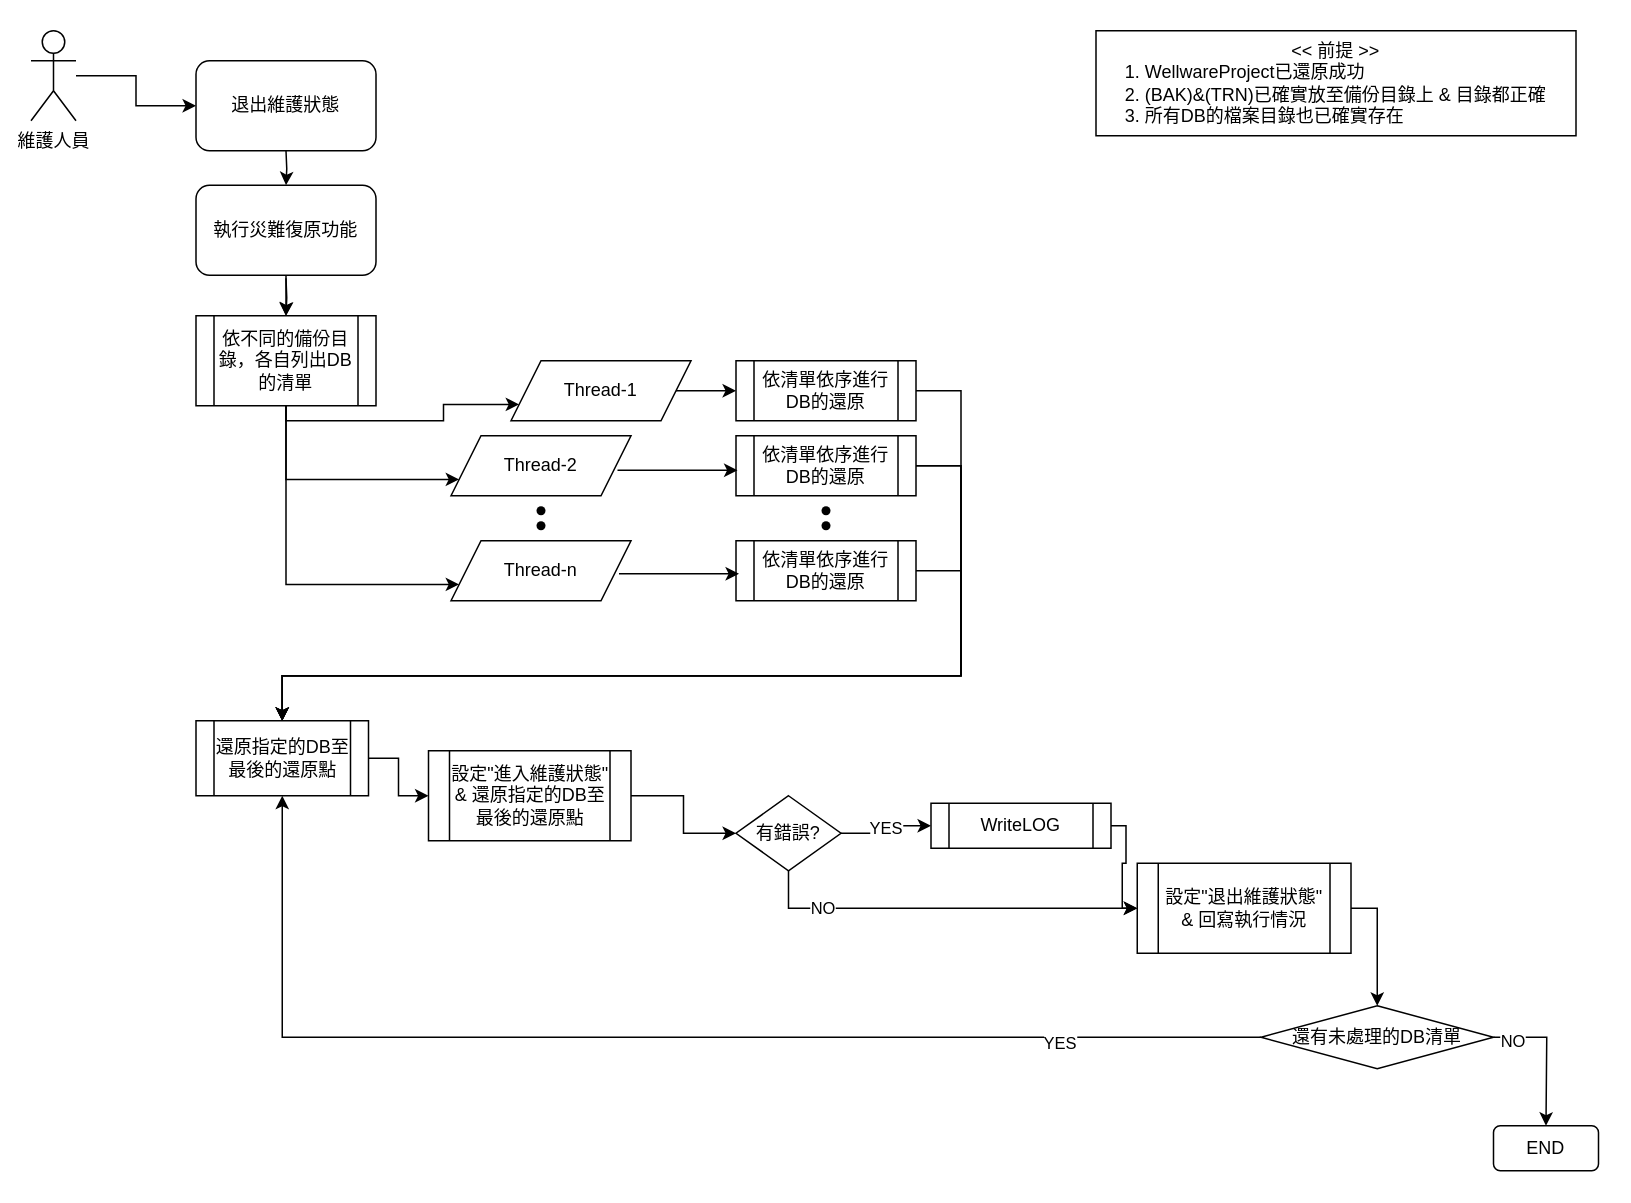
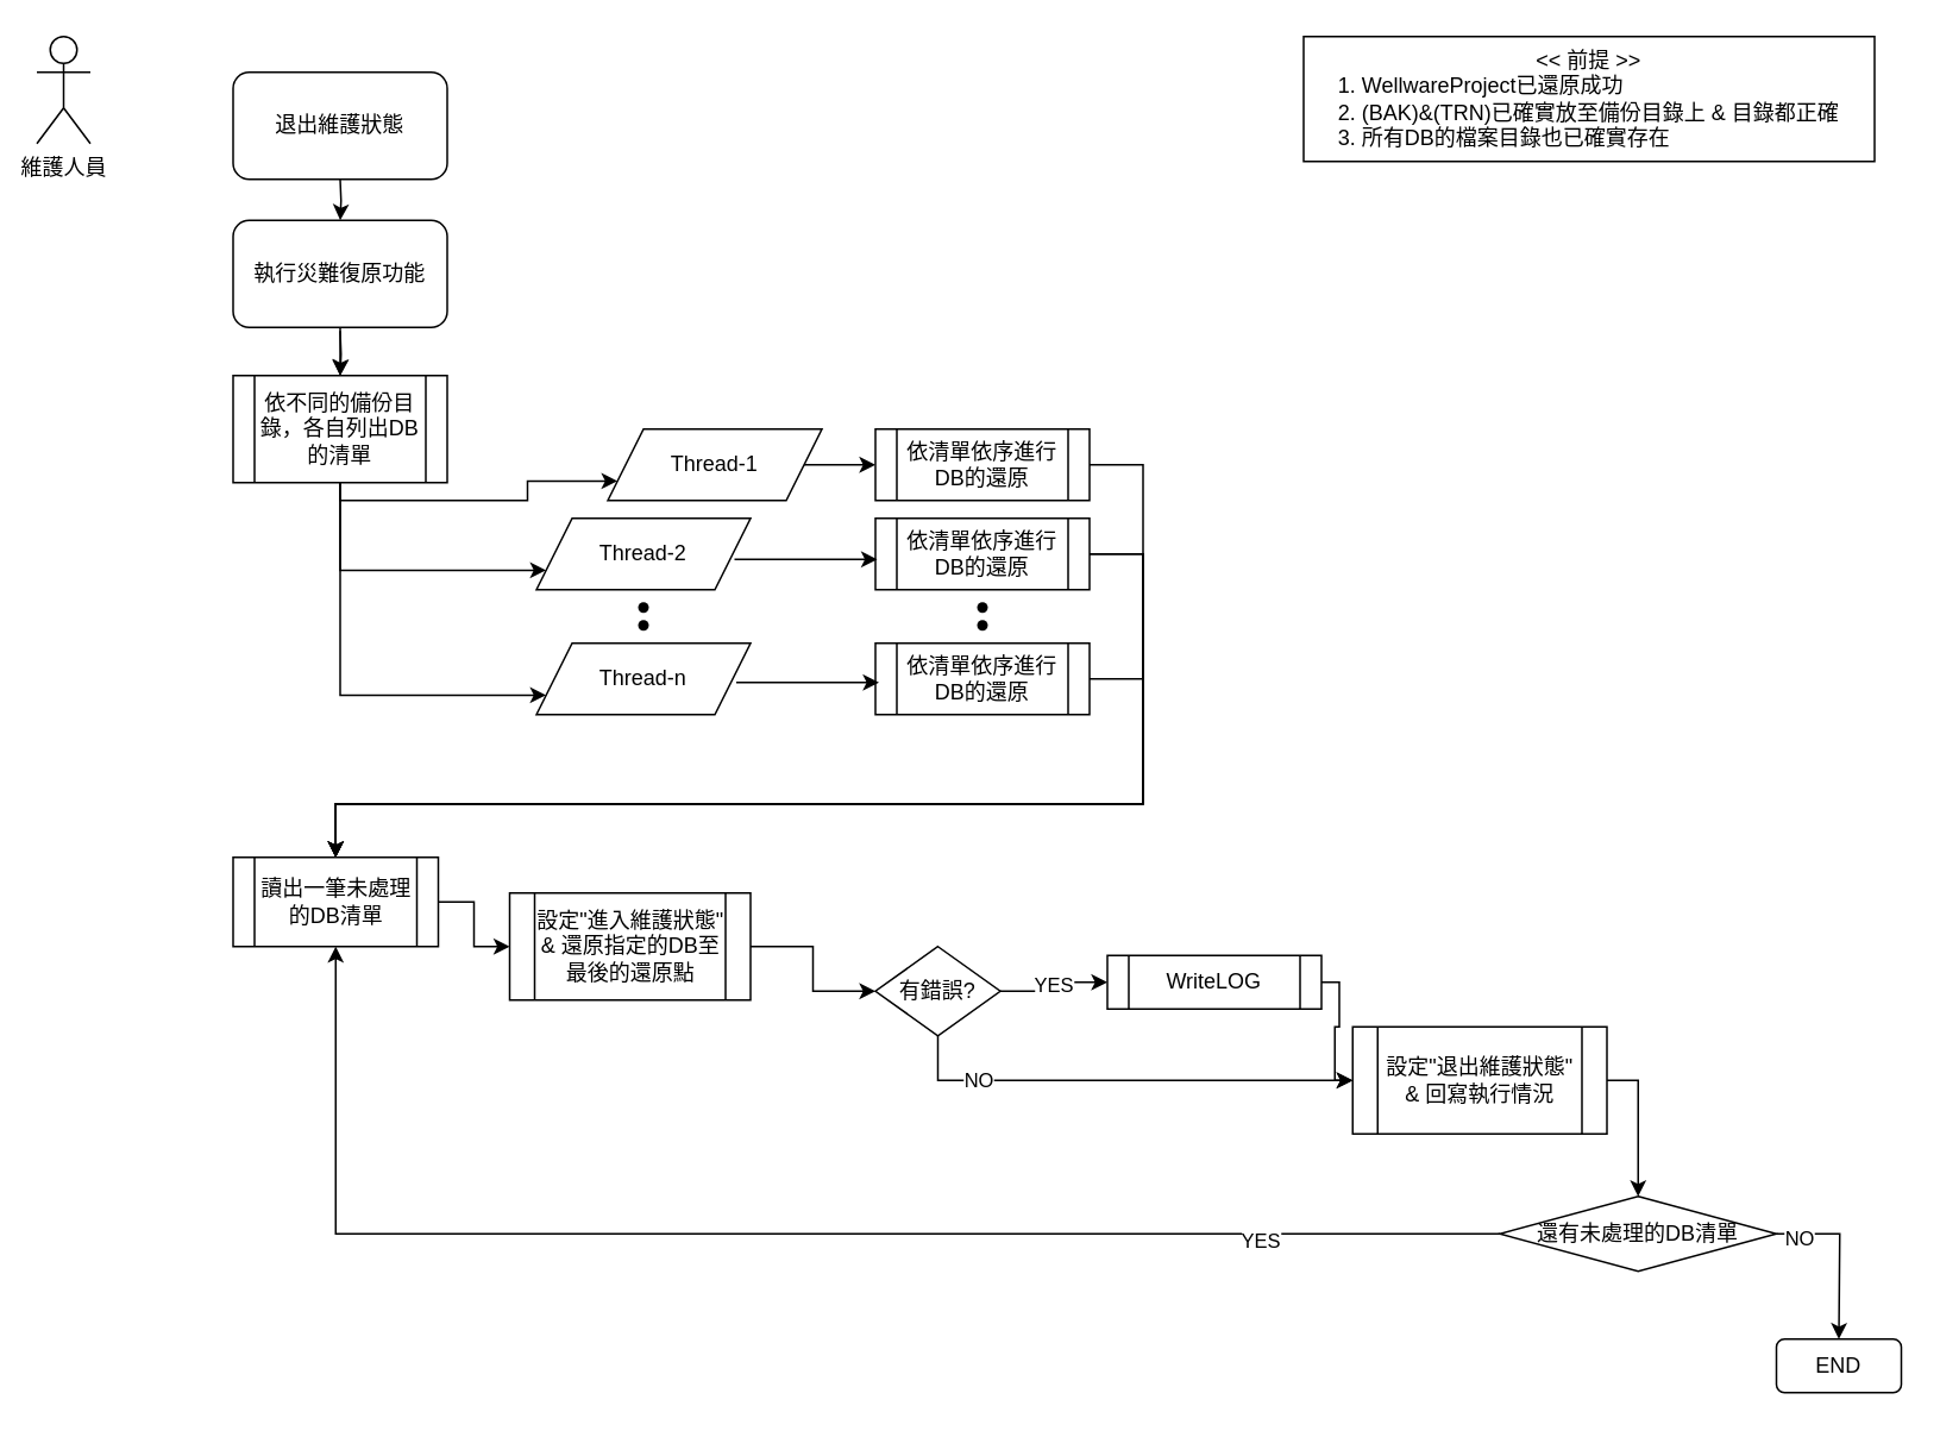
  <mxCell id="0" />
  <mxCell id="1" parent="0" />
  <mxCell id="2" value="維護人員" style="shape=umlActor;verticalLabelPosition=bottom;verticalAlign=top;html=1;outlineConnect=0;" parent="1" vertex="1"><mxGeometry x="20" y="20" width="30" height="60" as="geometry" /></mxCell>
  <mxCell id="3" value="退出維護狀態" style="rounded=1;whiteSpace=wrap;html=1;" parent="1" vertex="1"><mxGeometry x="130" y="40" width="120" height="60" as="geometry" /></mxCell>
  <mxCell id="4" value="" style="edgeStyle=orthogonalEdgeStyle;rounded=0;orthogonalLoop=1;jettySize=auto;html=1;" parent="1" source="5" target="6" edge="1"><mxGeometry relative="1" as="geometry" /></mxCell>
  <mxCell id="5" value="執行災難復原功能" style="rounded=1;whiteSpace=wrap;html=1;" parent="1" vertex="1"><mxGeometry x="130" y="123" width="120" height="60" as="geometry" /></mxCell>
  <mxCell id="6" value="依不同的備份目錄，各自列出DB的清單" style="shape=process;whiteSpace=wrap;html=1;backgroundOutline=1;" parent="1" vertex="1"><mxGeometry x="130" y="210" width="120" height="60" as="geometry" /></mxCell>
  <mxCell id="7" value="Thread-1" style="shape=parallelogram;perimeter=parallelogramPerimeter;whiteSpace=wrap;html=1;fixedSize=1;" parent="1" vertex="1"><mxGeometry x="340" y="240" width="120" height="40" as="geometry" /></mxCell>
  <mxCell id="8" value="Thread-2" style="shape=parallelogram;perimeter=parallelogramPerimeter;whiteSpace=wrap;html=1;fixedSize=1;" parent="1" vertex="1"><mxGeometry x="300" y="290" width="120" height="40" as="geometry" /></mxCell>
  <mxCell id="9" value="Thread-n" style="shape=parallelogram;perimeter=parallelogramPerimeter;whiteSpace=wrap;html=1;fixedSize=1;" parent="1" vertex="1"><mxGeometry x="300" y="360" width="120" height="40" as="geometry" /></mxCell>
  <mxCell id="10" value="依清單依序進行DB的還原" style="shape=process;whiteSpace=wrap;html=1;backgroundOutline=1;" parent="1" vertex="1"><mxGeometry x="490" y="240" width="120" height="40" as="geometry" /></mxCell>
  <mxCell id="11" value="依清單依序進行DB的還原" style="shape=process;whiteSpace=wrap;html=1;backgroundOutline=1;" parent="1" vertex="1"><mxGeometry x="490" y="290" width="120" height="40" as="geometry" /></mxCell>
  <mxCell id="12" value="依清單依序進行DB的還原" style="shape=process;whiteSpace=wrap;html=1;backgroundOutline=1;" parent="1" vertex="1"><mxGeometry x="490" y="360" width="120" height="40" as="geometry" /></mxCell>
  <mxCell id="13" value="" style="endArrow=classic;html=1;rounded=0;edgeStyle=orthogonalEdgeStyle;exitX=0.5;exitY=1;exitDx=0;exitDy=0;entryX=0.5;entryY=0;entryDx=0;entryDy=0;" parent="1" target="5" edge="1"><mxGeometry width="50" height="50" relative="1" as="geometry"><mxPoint x="190" y="100" as="sourcePoint" /><mxPoint x="190" y="130" as="targetPoint" /></mxGeometry></mxCell>
  <mxCell id="14" value="" style="endArrow=classic;html=1;rounded=0;edgeStyle=orthogonalEdgeStyle;exitX=0.5;exitY=1;exitDx=0;exitDy=0;entryX=0.5;entryY=0;entryDx=0;entryDy=0;" parent="1" target="6" edge="1"><mxGeometry width="50" height="50" relative="1" as="geometry"><mxPoint x="190" y="185" as="sourcePoint" /><mxPoint x="190" y="215" as="targetPoint" /></mxGeometry></mxCell>
  <mxCell id="15" value="" style="endArrow=classic;html=1;rounded=0;edgeStyle=orthogonalEdgeStyle;exitX=0.5;exitY=1;exitDx=0;exitDy=0;entryX=0;entryY=0.75;entryDx=0;entryDy=0;" parent="1" source="6" target="7" edge="1"><mxGeometry width="50" height="50" relative="1" as="geometry"><mxPoint x="500" y="440" as="sourcePoint" /><mxPoint x="550" y="390" as="targetPoint" /></mxGeometry></mxCell>
  <mxCell id="16" value="" style="endArrow=classic;html=1;rounded=0;edgeStyle=orthogonalEdgeStyle;exitX=0.5;exitY=1;exitDx=0;exitDy=0;entryX=0;entryY=0.75;entryDx=0;entryDy=0;" parent="1" source="6" target="8" edge="1"><mxGeometry width="50" height="50" relative="1" as="geometry"><mxPoint x="500" y="440" as="sourcePoint" /><mxPoint x="550" y="390" as="targetPoint" /><Array as="points"><mxPoint x="190" y="319" /></Array></mxGeometry></mxCell>
  <mxCell id="17" value="" style="endArrow=classic;html=1;rounded=0;edgeStyle=orthogonalEdgeStyle;entryX=0;entryY=0.75;entryDx=0;entryDy=0;" parent="1" target="9" edge="1"><mxGeometry relative="1" as="geometry"><mxPoint x="190" y="270" as="sourcePoint" /><mxPoint x="580" y="420" as="targetPoint" /><Array as="points"><mxPoint x="190" y="389" /></Array></mxGeometry></mxCell>
  <mxCell id="18" value="" style="endArrow=classic;html=1;rounded=0;edgeStyle=orthogonalEdgeStyle;entryX=0;entryY=0.5;entryDx=0;entryDy=0;" parent="1" source="7" target="10" edge="1"><mxGeometry width="50" height="50" relative="1" as="geometry"><mxPoint x="500" y="440" as="sourcePoint" /><mxPoint x="550" y="390" as="targetPoint" /></mxGeometry></mxCell>
  <mxCell id="19" value="" style="endArrow=classic;html=1;rounded=0;edgeStyle=orthogonalEdgeStyle;entryX=0;entryY=0.5;entryDx=0;entryDy=0;" parent="1" edge="1"><mxGeometry width="50" height="50" relative="1" as="geometry"><mxPoint x="411" y="313" as="sourcePoint" /><mxPoint x="491" y="313" as="targetPoint" /></mxGeometry></mxCell>
  <mxCell id="20" value="" style="endArrow=classic;html=1;rounded=0;edgeStyle=orthogonalEdgeStyle;entryX=0;entryY=0.5;entryDx=0;entryDy=0;" parent="1" edge="1"><mxGeometry width="50" height="50" relative="1" as="geometry"><mxPoint x="412" y="382" as="sourcePoint" /><mxPoint x="492" y="382" as="targetPoint" /></mxGeometry></mxCell>
- <mxCell id="21" value="" style="endArrow=classic;html=1;rounded=0;edgeStyle=orthogonalEdgeStyle;entryX=0;entryY=0.5;entryDx=0;entryDy=0;" parent="1" source="2" target="3" edge="1"><mxGeometry width="50" height="50" relative="1" as="geometry"><mxPoint x="500" y="440" as="sourcePoint" /><mxPoint x="550" y="390" as="targetPoint" /></mxGeometry></mxCell>
  <mxCell id="22" value="" style="group" parent="1" vertex="1" connectable="0"><mxGeometry x="340" y="320" width="40" height="50" as="geometry" /></mxCell>
  <mxCell id="23" value="" style="shape=waypoint;sketch=0;fillStyle=solid;size=6;pointerEvents=1;points=[];fillColor=none;resizable=0;rotatable=0;perimeter=centerPerimeter;snapToPoint=1;" parent="22" vertex="1"><mxGeometry width="40" height="40" as="geometry" /></mxCell>
  <mxCell id="24" value="" style="shape=waypoint;sketch=0;fillStyle=solid;size=6;pointerEvents=1;points=[];fillColor=none;resizable=0;rotatable=0;perimeter=centerPerimeter;snapToPoint=1;" parent="22" vertex="1"><mxGeometry y="10" width="40" height="40" as="geometry" /></mxCell>
  <mxCell id="25" value="" style="group" parent="1" vertex="1" connectable="0"><mxGeometry x="530" y="320" width="40" height="50" as="geometry" /></mxCell>
  <mxCell id="26" value="" style="shape=waypoint;sketch=0;fillStyle=solid;size=6;pointerEvents=1;points=[];fillColor=none;resizable=0;rotatable=0;perimeter=centerPerimeter;snapToPoint=1;" parent="25" vertex="1"><mxGeometry width="40" height="40" as="geometry" /></mxCell>
  <mxCell id="27" value="" style="shape=waypoint;sketch=0;fillStyle=solid;size=6;pointerEvents=1;points=[];fillColor=none;resizable=0;rotatable=0;perimeter=centerPerimeter;snapToPoint=1;" parent="25" vertex="1"><mxGeometry y="10" width="40" height="40" as="geometry" /></mxCell>
  <mxCell id="28" value="END" style="rounded=1;whiteSpace=wrap;html=1;" parent="1" vertex="1"><mxGeometry x="995" y="750" width="70" height="30" as="geometry" /></mxCell>
- <mxCell id="29" value="還原指定的DB至最後的還原點" style="shape=process;whiteSpace=wrap;html=1;backgroundOutline=1;" parent="1" vertex="1"><mxGeometry x="130" y="480" width="115" height="50" as="geometry" /></mxCell>
+ <mxCell id="29" value="讀出一筆未處理的DB清單" style="shape=process;whiteSpace=wrap;html=1;backgroundOutline=1;" parent="1" vertex="1"><mxGeometry x="130" y="480" width="115" height="50" as="geometry" /></mxCell>
  <mxCell id="30" value="設定&quot;進入維護狀態&quot; &lt;br&gt;&amp;amp;&amp;nbsp;還原指定的DB至最後的還原點" style="shape=process;whiteSpace=wrap;html=1;backgroundOutline=1;" parent="1" vertex="1"><mxGeometry x="285" y="500" width="135" height="60" as="geometry" /></mxCell>
  <mxCell id="31" value="" style="endArrow=classic;html=1;rounded=0;edgeStyle=orthogonalEdgeStyle;exitX=1;exitY=0.5;exitDx=0;exitDy=0;entryX=0;entryY=0.5;entryDx=0;entryDy=0;" parent="1" source="29" target="30" edge="1"><mxGeometry width="50" height="50" relative="1" as="geometry"><mxPoint x="350" y="679" as="sourcePoint" /><mxPoint x="467.5" y="684" as="targetPoint" /></mxGeometry></mxCell>
  <mxCell id="32" value="有錯誤?" style="rhombus;whiteSpace=wrap;html=1;" parent="1" vertex="1"><mxGeometry x="490" y="530" width="70" height="50" as="geometry" /></mxCell>
  <mxCell id="33" value="" style="endArrow=classic;html=1;rounded=0;edgeStyle=orthogonalEdgeStyle;exitX=1;exitY=0.5;exitDx=0;exitDy=0;entryX=0;entryY=0.5;entryDx=0;entryDy=0;" parent="1" source="30" target="32" edge="1"><mxGeometry width="50" height="50" relative="1" as="geometry"><mxPoint x="482.5" y="685" as="sourcePoint" /><mxPoint x="182.5" y="657" as="targetPoint" /></mxGeometry></mxCell>
  <mxCell id="34" value="YES" style="endArrow=classic;html=1;rounded=0;edgeStyle=orthogonalEdgeStyle;exitX=1;exitY=0.5;exitDx=0;exitDy=0;entryX=0;entryY=0.5;entryDx=0;entryDy=0;" parent="1" source="32" target="36" edge="1"><mxGeometry width="50" height="50" relative="1" as="geometry"><mxPoint x="132.5" y="707" as="sourcePoint" /><mxPoint x="622.5" y="684" as="targetPoint" /></mxGeometry></mxCell>
  <mxCell id="35" style="edgeStyle=orthogonalEdgeStyle;rounded=0;orthogonalLoop=1;jettySize=auto;html=1;exitX=1;exitY=0.5;exitDx=0;exitDy=0;entryX=0.5;entryY=0;entryDx=0;entryDy=0;" parent="1" source="42" target="41" edge="1"><mxGeometry relative="1" as="geometry"><Array as="points"><mxPoint x="918" y="605" /></Array></mxGeometry></mxCell>
  <mxCell id="36" value="WriteLOG" style="shape=process;whiteSpace=wrap;html=1;backgroundOutline=1;" parent="1" vertex="1"><mxGeometry x="620" y="535" width="120" height="30" as="geometry" /></mxCell>
  <mxCell id="37" style="edgeStyle=orthogonalEdgeStyle;rounded=0;orthogonalLoop=1;jettySize=auto;html=1;exitX=0;exitY=0.5;exitDx=0;exitDy=0;entryX=0.5;entryY=1;entryDx=0;entryDy=0;" parent="1" source="41" target="29" edge="1"><mxGeometry relative="1" as="geometry" /></mxCell>
  <mxCell id="38" value="YES" style="edgeLabel;html=1;align=center;verticalAlign=middle;resizable=0;points=[];" parent="37" vertex="1" connectable="0"><mxGeometry x="-0.668" y="3" relative="1" as="geometry"><mxPoint as="offset" /></mxGeometry></mxCell>
  <mxCell id="39" style="edgeStyle=orthogonalEdgeStyle;rounded=0;orthogonalLoop=1;jettySize=auto;html=1;exitX=1;exitY=0.5;exitDx=0;exitDy=0;" parent="1" source="41" edge="1"><mxGeometry relative="1" as="geometry"><mxPoint x="1030" y="750" as="targetPoint" /></mxGeometry></mxCell>
  <mxCell id="40" value="NO" style="edgeLabel;html=1;align=center;verticalAlign=middle;resizable=0;points=[];" parent="39" vertex="1" connectable="0"><mxGeometry x="-0.75" y="-2" relative="1" as="geometry"><mxPoint as="offset" /></mxGeometry></mxCell>
  <mxCell id="41" value="還有未處理的DB清單" style="rhombus;whiteSpace=wrap;html=1;" parent="1" vertex="1"><mxGeometry x="840" y="670" width="155" height="42" as="geometry" /></mxCell>
  <mxCell id="42" value="設定&quot;退出維護狀態&quot;&lt;br&gt;&amp;amp; 回寫執行情況" style="shape=process;whiteSpace=wrap;html=1;backgroundOutline=1;" parent="1" vertex="1"><mxGeometry x="757.5" y="575" width="142.5" height="60" as="geometry" /></mxCell>
  <mxCell id="43" value="" style="endArrow=classic;html=1;rounded=0;edgeStyle=orthogonalEdgeStyle;exitX=1;exitY=0.5;exitDx=0;exitDy=0;entryX=0;entryY=0.5;entryDx=0;entryDy=0;" parent="1" source="36" target="42" edge="1"><mxGeometry width="50" height="50" relative="1" as="geometry"><mxPoint x="417.5" y="454" as="sourcePoint" /><mxPoint x="467.5" y="404" as="targetPoint" /></mxGeometry></mxCell>
  <mxCell id="44" value="" style="endArrow=classic;html=1;rounded=0;edgeStyle=orthogonalEdgeStyle;entryX=0;entryY=0.5;entryDx=0;entryDy=0;" parent="1" target="42" edge="1"><mxGeometry width="50" height="50" relative="1" as="geometry"><mxPoint x="525" y="580" as="sourcePoint" /><mxPoint x="567.5" y="584" as="targetPoint" /><Array as="points"><mxPoint x="525" y="605" /></Array></mxGeometry></mxCell>
  <mxCell id="45" value="NO" style="edgeLabel;html=1;align=center;verticalAlign=middle;resizable=0;points=[];" parent="44" vertex="1" connectable="0"><mxGeometry x="-0.632" y="1" relative="1" as="geometry"><mxPoint as="offset" /></mxGeometry></mxCell>
  <mxCell id="46" value="" style="edgeStyle=orthogonalEdgeStyle;rounded=0;orthogonalLoop=1;jettySize=auto;html=1;exitX=1;exitY=0.5;exitDx=0;exitDy=0;entryX=0.5;entryY=0;entryDx=0;entryDy=0;" parent="1" source="12" target="29" edge="1"><mxGeometry x="-1" y="93" relative="1" as="geometry"><mxPoint x="199.5" y="452" as="sourcePoint" /><Array as="points"><mxPoint x="640" y="380" /><mxPoint x="640" y="450" /><mxPoint x="188" y="450" /></Array><mxPoint x="199.5" y="472" as="targetPoint" /><mxPoint x="-72" y="-91" as="offset" /></mxGeometry></mxCell>
  <mxCell id="47" value="" style="edgeStyle=orthogonalEdgeStyle;rounded=0;orthogonalLoop=1;jettySize=auto;html=1;exitX=1;exitY=0.5;exitDx=0;exitDy=0;entryX=0.5;entryY=0;entryDx=0;entryDy=0;" parent="1" source="11" target="29" edge="1"><mxGeometry x="-1" y="93" relative="1" as="geometry"><mxPoint x="620" y="390" as="sourcePoint" /><Array as="points"><mxPoint x="640" y="310" /><mxPoint x="640" y="450" /><mxPoint x="188" y="450" /></Array><mxPoint x="197.5" y="490" as="targetPoint" /><mxPoint x="-72" y="-91" as="offset" /></mxGeometry></mxCell>
  <mxCell id="48" value="" style="edgeStyle=orthogonalEdgeStyle;rounded=0;orthogonalLoop=1;jettySize=auto;html=1;exitX=1;exitY=0.5;exitDx=0;exitDy=0;entryX=0.5;entryY=0;entryDx=0;entryDy=0;" parent="1" source="10" target="29" edge="1"><mxGeometry x="-1" y="93" relative="1" as="geometry"><mxPoint x="620" y="320" as="sourcePoint" /><Array as="points"><mxPoint x="640" y="260" /><mxPoint x="640" y="450" /><mxPoint x="188" y="450" /></Array><mxPoint x="197.5" y="490" as="targetPoint" /><mxPoint x="-72" y="-91" as="offset" /></mxGeometry></mxCell>
  <mxCell id="49" value="&amp;lt;&amp;lt; 前提 &amp;gt;&amp;gt;&lt;br&gt;&lt;div style=&quot;text-align: left&quot;&gt;&lt;span&gt;1. WellwareProject已還原成功&lt;/span&gt;&lt;/div&gt;&lt;div style=&quot;text-align: left&quot;&gt;&lt;span&gt;2. (BAK)&amp;amp;(TRN)已確實放至備份目錄上 &amp;amp; 目錄都正確&lt;/span&gt;&lt;/div&gt;&lt;div style=&quot;text-align: left&quot;&gt;&lt;span&gt;3. 所有DB的檔案目錄也已確實存在&lt;/span&gt;&lt;/div&gt;" style="rounded=0;whiteSpace=wrap;html=1;" parent="1" vertex="1"><mxGeometry x="730" y="20" width="320" height="70" as="geometry" /></mxCell>
  <mxCell id="50" value="" style="edgeStyle=orthogonalEdgeStyle;rounded=0;orthogonalLoop=1;jettySize=auto;html=1;exitX=1;exitY=0.5;exitDx=0;exitDy=0;entryX=0.5;entryY=0;entryDx=0;entryDy=0;" parent="1" edge="1"><mxGeometry x="-1" y="93" relative="1" as="geometry"><mxPoint x="610" y="310" as="sourcePoint" /><Array as="points"><mxPoint x="640" y="310" /><mxPoint x="640" y="450" /><mxPoint x="188" y="450" /></Array><mxPoint x="187.5" y="480" as="targetPoint" /><mxPoint x="-72" y="-91" as="offset" /></mxGeometry></mxCell>
